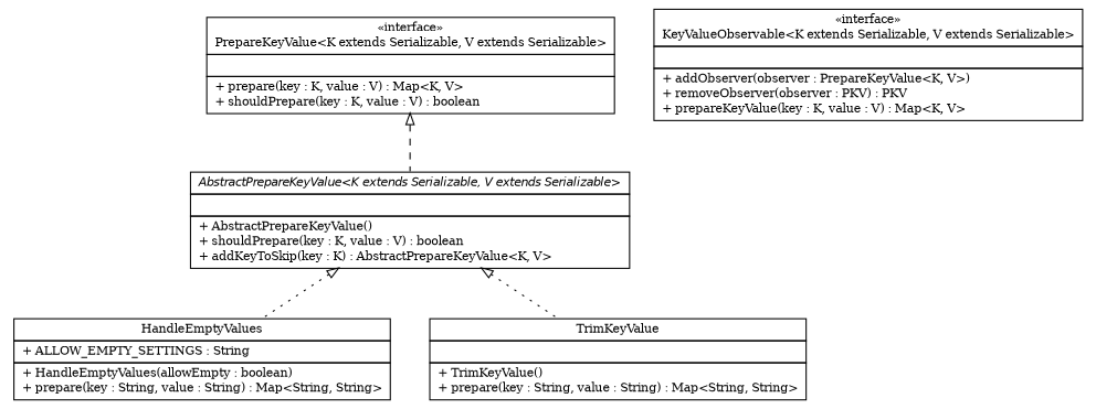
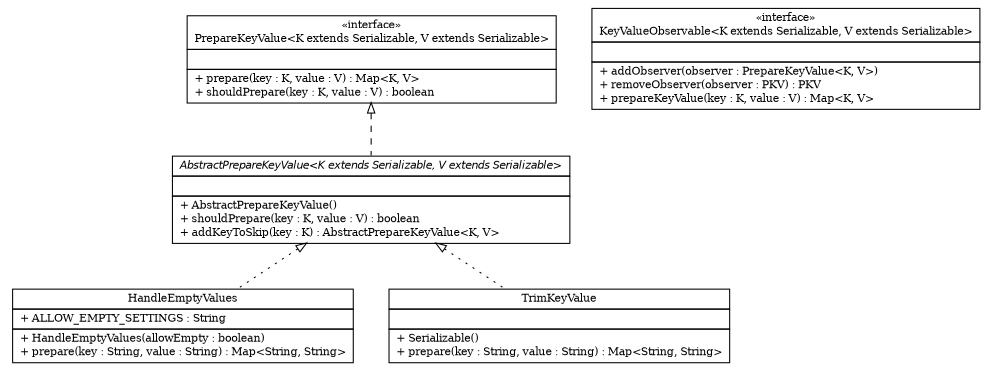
  digraph {
    nodesep=0.25
    ranksep=0.5
    fontname="DejaVu Serif"
    node [fontcolor=black fontname="DejaVu Serif" fontsize=10.0 shape=plaintext]
    edge [arrowtail=empty dir=back fontname="DejaVu Serif" fontsize=10 headport=p labelfontname=Helvetica labelfontsize=10 style=dotted tailport=p]
    n1 [label=<<table title="com.vectorprint.configuration.observing.HandleEmptyValues" border="0" cellborder="1" cellspacing="0" cellpadding="2" port="p" href="./HandleEmptyValues.html"> 		<tr><td><table border="0" cellspacing="0" cellpadding="1"> <tr><td align="center" balign="center"> HandleEmptyValues </td></tr> 		</table></td></tr> 		<tr><td><table border="0" cellspacing="0" cellpadding="1"> <tr><td align="left" balign="left"> + ALLOW_EMPTY_SETTINGS : String </td></tr> 		</table></td></tr> 		<tr><td><table border="0" cellspacing="0" cellpadding="1"> <tr><td align="left" balign="left"> + HandleEmptyValues(allowEmpty : boolean) </td></tr> <tr><td align="left" balign="left"> + prepare(key : String, value : String) : Map&lt;String, String&gt; </td></tr> 		</table></td></tr> 		</table>>]
    n2 [label=<<table title="com.vectorprint.configuration.observing.PrepareKeyValue" border="0" cellborder="1" cellspacing="0" cellpadding="2" port="p" href="./PrepareKeyValue.html"> 		<tr><td><table border="0" cellspacing="0" cellpadding="1"> <tr><td align="center" balign="center"> &#171;interface&#187; </td></tr> <tr><td align="center" balign="center"> PrepareKeyValue&lt;K extends Serializable, V extends Serializable&gt; </td></tr> 		</table></td></tr> 		<tr><td><table border="0" cellspacing="0" cellpadding="1"> <tr><td align="left" balign="left">  </td></tr> 		</table></td></tr> 		<tr><td><table border="0" cellspacing="0" cellpadding="1"> <tr><td align="left" balign="left"> + prepare(key : K, value : V) : Map&lt;K, V&gt; </td></tr> <tr><td align="left" balign="left"> + shouldPrepare(key : K, value : V) : boolean </td></tr> 		</table></td></tr> 		</table>>]
    n3 [label=<<table title="com.vectorprint.configuration.observing.AbstractPrepareKeyValue" border="0" cellborder="1" cellspacing="0" cellpadding="2" port="p" href="./AbstractPrepareKeyValue.html"> 		<tr><td><table border="0" cellspacing="0" cellpadding="1"> <tr><td align="center" balign="center"><font face="Helvetica-Oblique"> AbstractPrepareKeyValue&lt;K extends Serializable, V extends Serializable&gt; </font></td></tr> 		</table></td></tr> 		<tr><td><table border="0" cellspacing="0" cellpadding="1"> <tr><td align="left" balign="left">  </td></tr> 		</table></td></tr> 		<tr><td><table border="0" cellspacing="0" cellpadding="1"> <tr><td align="left" balign="left"> + AbstractPrepareKeyValue() </td></tr> <tr><td align="left" balign="left"> + shouldPrepare(key : K, value : V) : boolean </td></tr> <tr><td align="left" balign="left"> + addKeyToSkip(key : K) : AbstractPrepareKeyValue&lt;K, V&gt; </td></tr> 		</table></td></tr> 		</table>>]
-   n4 [label=<<table title="com.vectorprint.configuration.observing.TrimKeyValue" border="0" cellborder="1" cellspacing="0" cellpadding="2" port="p" href="./TrimKeyValue.html"> 		<tr><td><table border="0" cellspacing="0" cellpadding="1"> <tr><td align="center" balign="center"> TrimKeyValue </td></tr> 		</table></td></tr> 		<tr><td><table border="0" cellspacing="0" cellpadding="1"> <tr><td align="left" balign="left">  </td></tr> 		</table></td></tr> 		<tr><td><table border="0" cellspacing="0" cellpadding="1"> <tr><td align="left" balign="left"> + TrimKeyValue() </td></tr> <tr><td align="left" balign="left"> + prepare(key : String, value : String) : Map&lt;String, String&gt; </td></tr> 		</table></td></tr> 		</table>>]
+   n4 [label=<<table title="com.vectorprint.configuration.observing.TrimKeyValue" border="0" cellborder="1" cellspacing="0" cellpadding="2" port="p" href="./TrimKeyValue.html"> 		<tr><td><table border="0" cellspacing="0" cellpadding="1"> <tr><td align="center" balign="center"> TrimKeyValue </td></tr> 		</table></td></tr> 		<tr><td><table border="0" cellspacing="0" cellpadding="1"> <tr><td align="left" balign="left">  </td></tr> 		</table></td></tr> 		<tr><td><table border="0" cellspacing="0" cellpadding="1"> <tr><td align="left" balign="left"> + Serializable() </td></tr> <tr><td align="left" balign="left"> + prepare(key : String, value : String) : Map&lt;String, String&gt; </td></tr> 		</table></td></tr> 		</table>>]
    n5 [label=<<table title="com.vectorprint.configuration.observing.KeyValueObservable" border="0" cellborder="1" cellspacing="0" cellpadding="2" port="p" href="./KeyValueObservable.html"> 		<tr><td><table border="0" cellspacing="0" cellpadding="1"> <tr><td align="center" balign="center"> &#171;interface&#187; </td></tr> <tr><td align="center" balign="center"> KeyValueObservable&lt;K extends Serializable, V extends Serializable&gt; </td></tr> 		</table></td></tr> 		<tr><td><table border="0" cellspacing="0" cellpadding="1"> <tr><td align="left" balign="left">  </td></tr> 		</table></td></tr> 		<tr><td><table border="0" cellspacing="0" cellpadding="1"> <tr><td align="left" balign="left"> + addObserver(observer : PrepareKeyValue&lt;K, V&gt;) </td></tr> <tr><td align="left" balign="left"> + removeObserver(observer : PKV) : PKV </td></tr> <tr><td align="left" balign="left"> + prepareKeyValue(key : K, value : V) : Map&lt;K, V&gt; </td></tr> 		</table></td></tr> 		</table>>]
    n2 -> n3 [style=dashed]
    n3 -> n1
    n3 -> n4
  }
